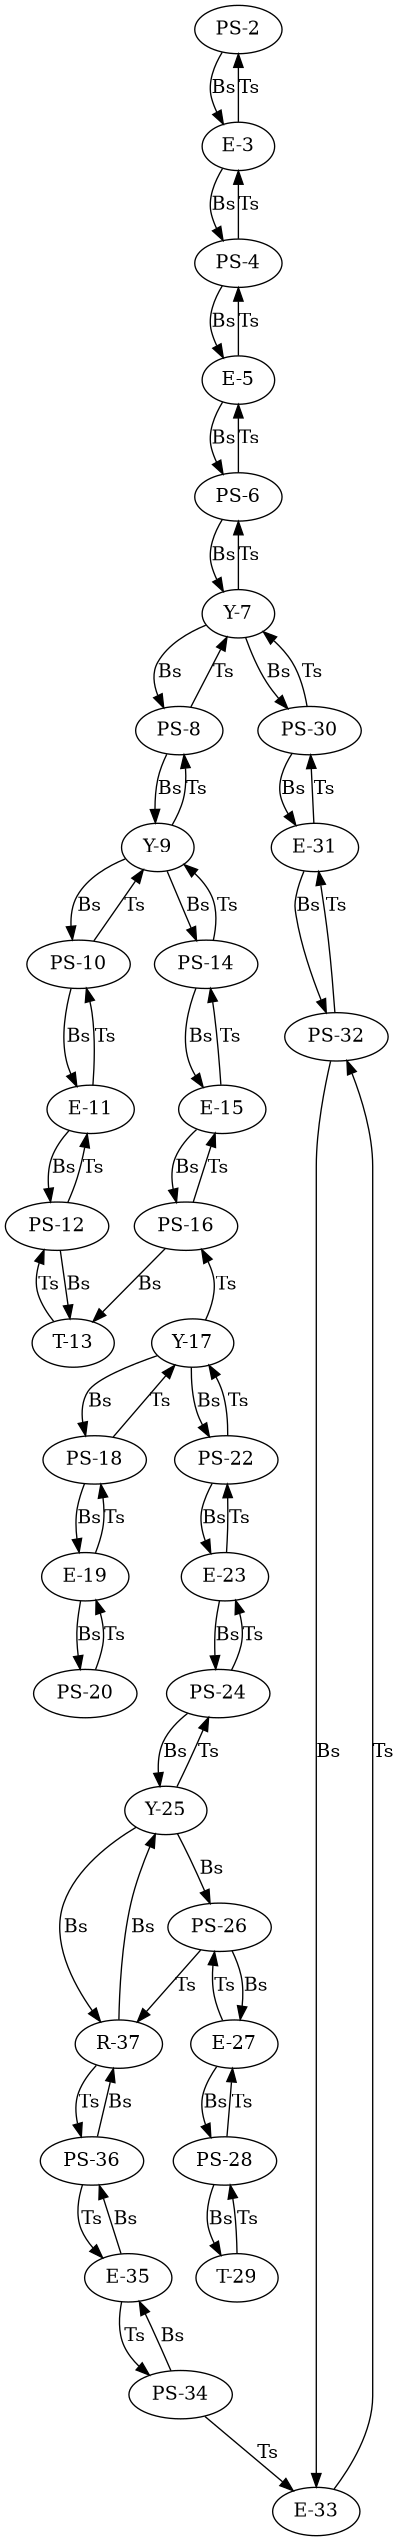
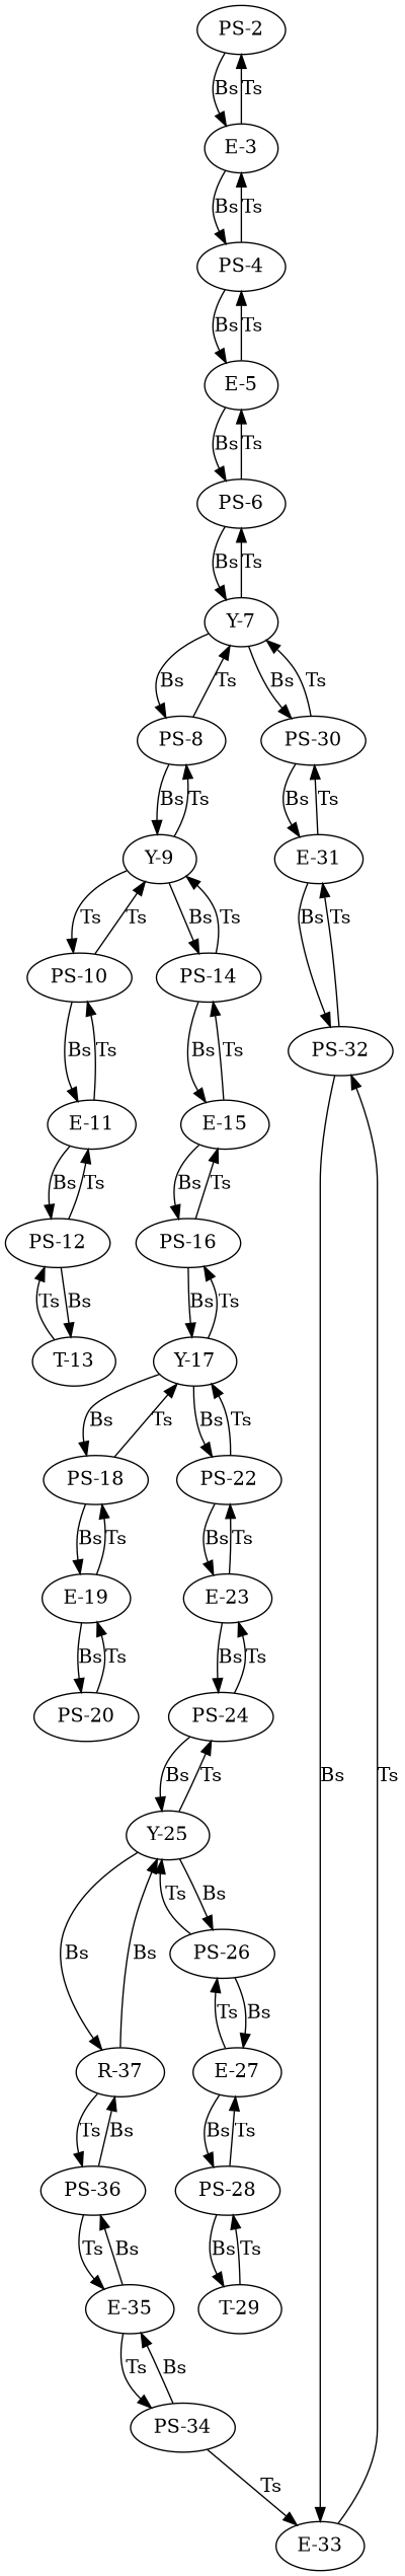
  digraph {
    n1 [label="PS-2"]
    n2 [label="E-3"]
    n3 [label="PS-4"]
    n4 [label="E-5"]
    n5 [label="PS-6"]
    n6 [label="Y-7"]
    n7 [label="PS-8"]
    n8 [label="PS-30"]
    n9 [label="Y-9"]
    n10 [label="E-31"]
    n11 [label="PS-14"]
    n12 [label="PS-10"]
    n13 [label="E-15"]
    n14 [label="E-11"]
    n15 [label="PS-12"]
    n16 [label="T-13"]
    n17 [label="PS-16"]
    n18 [label="Y-17"]
    n19 [label="PS-22"]
    n20 [label="PS-18"]
    n21 [label="E-23"]
    n22 [label="E-19"]
    n23 [label="PS-20"]
    n24 [label="PS-24"]
    n25 [label="Y-25"]
    n26 [label="R-37"]
    n27 [label="PS-26"]
    n28 [label="PS-36"]
    n29 [label="E-27"]
    n30 [label="PS-28"]
    n31 [label="T-29"]
    n32 [label="PS-32"]
    n33 [label="E-33"]
    n34 [label="PS-34"]
    n35 [label="E-35"]
    n1 -> n2 [label=Bs]
    n2 -> n1 [label=Ts]
    n2 -> n3 [label=Bs]
    n3 -> n2 [label=Ts]
    n3 -> n4 [label=Bs]
    n4 -> n3 [label=Ts]
    n4 -> n5 [label=Bs]
    n5 -> n4 [label=Ts]
    n5 -> n6 [label=Bs]
    n6 -> n5 [label=Ts]
    n6 -> n7 [label=Bs]
    n6 -> n8 [label=Bs]
    n7 -> n6 [label=Ts]
    n7 -> n9 [label=Bs]
    n8 -> n6 [label=Ts]
    n8 -> n10 [label=Bs]
    n9 -> n7 [label=Ts]
    n9 -> n11 [label=Bs]
-   n9 -> n12 [label=Bs]
+   n9 -> n12 [label=Ts]
    n10 -> n8 [label=Ts]
    n10 -> n32 [label=Bs]
    n11 -> n9 [label=Ts]
    n11 -> n13 [label=Bs]
    n12 -> n9 [label=Ts]
    n12 -> n14 [label=Bs]
    n13 -> n11 [label=Ts]
    n13 -> n17 [label=Bs]
    n14 -> n12 [label=Ts]
    n14 -> n15 [label=Bs]
    n15 -> n14 [label=Ts]
    n15 -> n16 [label=Bs]
    n16 -> n15 [label=Ts]
    n17 -> n13 [label=Ts]
-   n17 -> n16 [label=Bs]
+   n17 -> n18 [label=Bs]
    n18 -> n17 [label=Ts]
    n18 -> n19 [label=Bs]
    n18 -> n20 [label=Bs]
    n19 -> n18 [label=Ts]
    n19 -> n21 [label=Bs]
    n20 -> n18 [label=Ts]
    n20 -> n22 [label=Bs]
    n21 -> n19 [label=Ts]
    n21 -> n24 [label=Bs]
    n22 -> n20 [label=Ts]
    n22 -> n23 [label=Bs]
    n23 -> n22 [label=Ts]
    n24 -> n21 [label=Ts]
    n24 -> n25 [label=Bs]
    n25 -> n24 [label=Ts]
    n25 -> n26 [label=Bs]
    n25 -> n27 [label=Bs]
    n26 -> n25 [label=Bs]
    n26 -> n28 [label=Ts]
-   n27 -> n26 [label=Ts]
+   n27 -> n25 [label=Ts]
    n27 -> n29 [label=Bs]
    n28 -> n26 [label=Bs]
    n28 -> n35 [label=Ts]
    n29 -> n27 [label=Ts]
    n29 -> n30 [label=Bs]
    n30 -> n29 [label=Ts]
    n30 -> n31 [label=Bs]
    n31 -> n30 [label=Ts]
    n32 -> n10 [label=Ts]
    n32 -> n33 [label=Bs]
    n33 -> n32 [label=Ts]
    n34 -> n33 [label=Ts]
    n34 -> n35 [label=Bs]
    n35 -> n28 [label=Bs]
    n35 -> n34 [label=Ts]
  }
